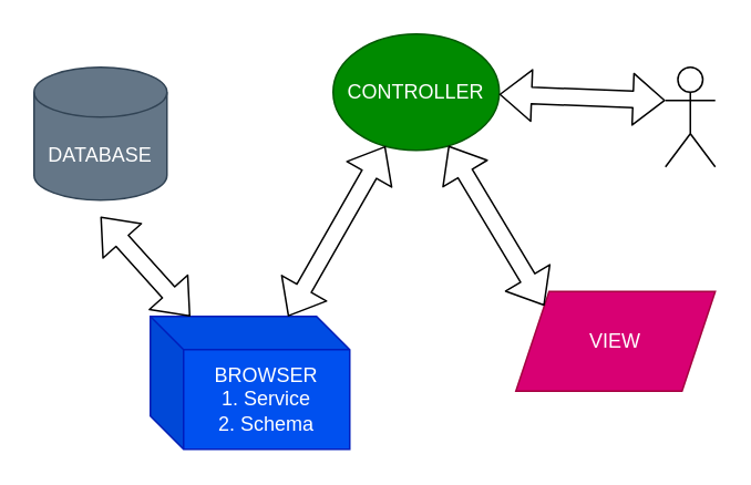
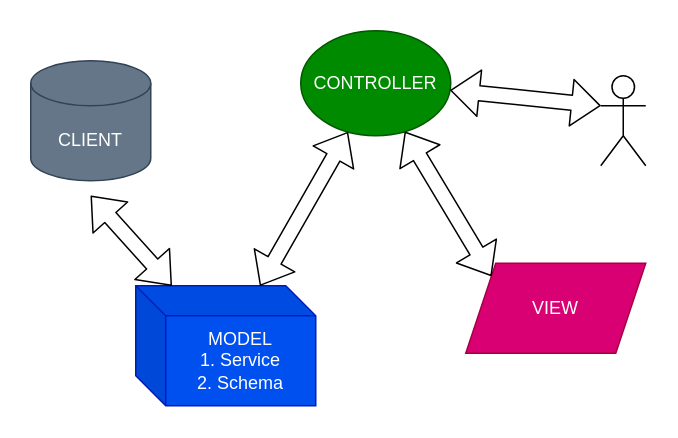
  <mxCell id="0" />
  <mxCell id="1" parent="0" />
  <mxCell id="2" value="CONTROLLER" style="ellipse;whiteSpace=wrap;html=1;aspect=fixed;fillColor=#008a00;fontColor=#ffffff;strokeColor=#005700;" parent="1" vertex="1"><mxGeometry x="200" y="20" width="100" height="70" as="geometry" /></mxCell>
- <mxCell id="3" value="DATABASE" style="shape=cylinder3;whiteSpace=wrap;html=1;boundedLbl=1;backgroundOutline=1;size=15;fillColor=#647687;fontColor=#ffffff;strokeColor=#314354;" parent="1" vertex="1"><mxGeometry x="20" y="40" width="80" height="80" as="geometry" /></mxCell>
- <mxCell id="4" value="&lt;span style=&quot;color: rgb(255, 255, 255);&quot;&gt;BROWSER&lt;br&gt;1. Service&lt;br&gt;2. Schema&lt;br&gt;&lt;/span&gt;" style="shape=cube;whiteSpace=wrap;html=1;boundedLbl=1;backgroundOutline=1;darkOpacity=0.05;darkOpacity2=0.1;fillColor=#0050ef;fontColor=#ffffff;strokeColor=#001DBC;" parent="1" vertex="1"><mxGeometry x="90" y="190" width="120" height="80" as="geometry" /></mxCell>
- <mxCell id="5" value="&lt;span style=&quot;color: rgb(255, 255, 255);&quot;&gt;CLIENT&lt;/span&gt;&lt;br style=&quot;color: rgb(255, 255, 255);&quot;&gt;&lt;span style=&quot;color: rgb(255, 255, 255);&quot;&gt;(BROWSER)&lt;/span&gt;" style="shape=umlActor;verticalLabelPosition=bottom;verticalAlign=top;html=1;outlineConnect=0;" parent="1" vertex="1"><mxGeometry x="400" y="40" width="30" height="60" as="geometry" /></mxCell>
+ <mxCell id="3" value="CLIENT" style="shape=cylinder3;whiteSpace=wrap;html=1;boundedLbl=1;backgroundOutline=1;size=15;fillColor=#647687;fontColor=#ffffff;strokeColor=#314354;" parent="1" vertex="1"><mxGeometry x="20" y="40" width="80" height="80" as="geometry" /></mxCell>
+ <mxCell id="4" value="&lt;span style=&quot;color: rgb(255, 255, 255);&quot;&gt;MODEL&lt;br&gt;1. Service&lt;br&gt;2. Schema&lt;br&gt;&lt;/span&gt;" style="shape=cube;whiteSpace=wrap;html=1;boundedLbl=1;backgroundOutline=1;darkOpacity=0.05;darkOpacity2=0.1;fillColor=#0050ef;fontColor=#ffffff;strokeColor=#001DBC;" parent="1" vertex="1"><mxGeometry x="90" y="190" width="120" height="80" as="geometry" /></mxCell>
+ <mxCell id="5" value="&lt;span style=&quot;color: rgb(255, 255, 255);&quot;&gt;CLIENT&lt;/span&gt;&lt;br style=&quot;color: rgb(255, 255, 255);&quot;&gt;&lt;span style=&quot;color: rgb(255, 255, 255);&quot;&gt;(BROWSER)&lt;/span&gt;" style="shape=umlActor;verticalLabelPosition=bottom;verticalAlign=top;html=1;outlineConnect=0;" parent="1" vertex="1"><mxGeometry x="400" y="50" width="30" height="60" as="geometry" /></mxCell>
  <mxCell id="6" value="VIEW" style="shape=parallelogram;perimeter=parallelogramPerimeter;whiteSpace=wrap;html=1;fixedSize=1;fillColor=#d80073;fontColor=#ffffff;strokeColor=#A50040;" parent="1" vertex="1"><mxGeometry x="310" y="175" width="120" height="60" as="geometry" /></mxCell>
  <mxCell id="7" value="" style="shape=flexArrow;endArrow=classic;startArrow=classic;html=1;entryX=0;entryY=0.333;entryDx=0;entryDy=0;entryPerimeter=0;" parent="1" source="2" target="5" edge="1"><mxGeometry width="100" height="100" relative="1" as="geometry"><mxPoint x="280" y="190" as="sourcePoint" /><mxPoint x="390" y="70" as="targetPoint" /></mxGeometry></mxCell>
  <mxCell id="8" value="" style="shape=flexArrow;endArrow=classic;startArrow=classic;html=1;" parent="1" source="4" target="2" edge="1"><mxGeometry width="100" height="100" relative="1" as="geometry"><mxPoint x="200" y="240" as="sourcePoint" /><mxPoint x="300" y="140" as="targetPoint" /></mxGeometry></mxCell>
  <mxCell id="9" value="" style="shape=flexArrow;endArrow=classic;startArrow=classic;html=1;entryX=0;entryY=0;entryDx=0;entryDy=0;" parent="1" source="2" target="6" edge="1"><mxGeometry width="100" height="100" relative="1" as="geometry"><mxPoint x="120" y="360" as="sourcePoint" /><mxPoint x="220" y="260" as="targetPoint" /></mxGeometry></mxCell>
  <mxCell id="10" value="" style="shape=flexArrow;endArrow=classic;startArrow=classic;html=1;" parent="1" source="4" edge="1"><mxGeometry width="100" height="100" relative="1" as="geometry"><mxPoint x="0" y="270" as="sourcePoint" /><mxPoint x="60" y="130" as="targetPoint" /></mxGeometry></mxCell>
